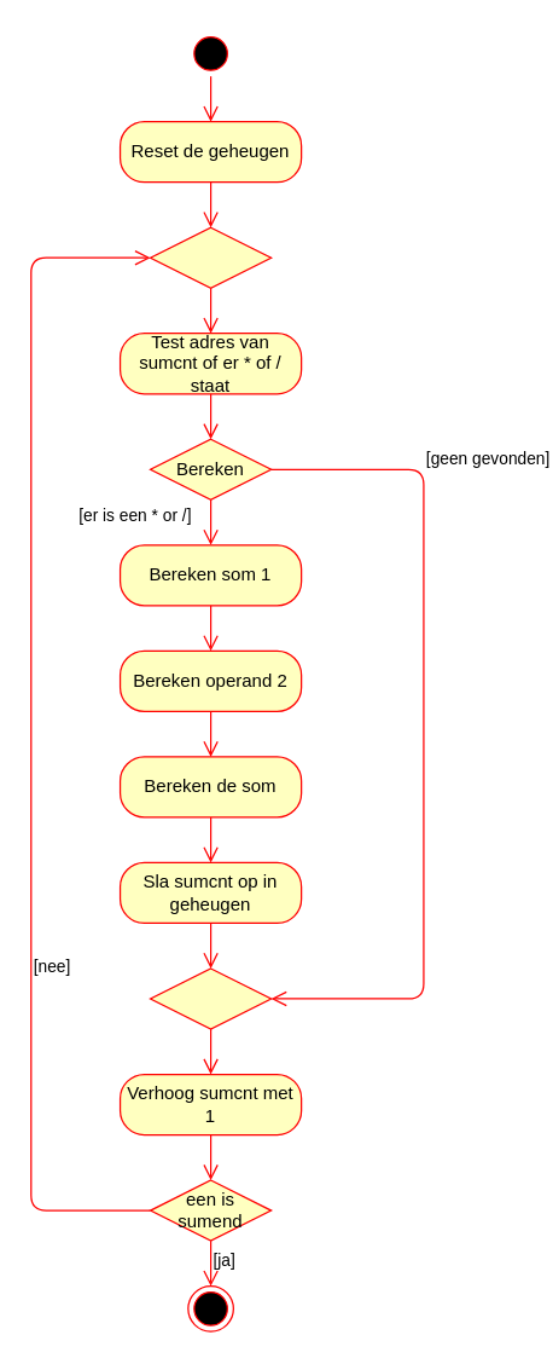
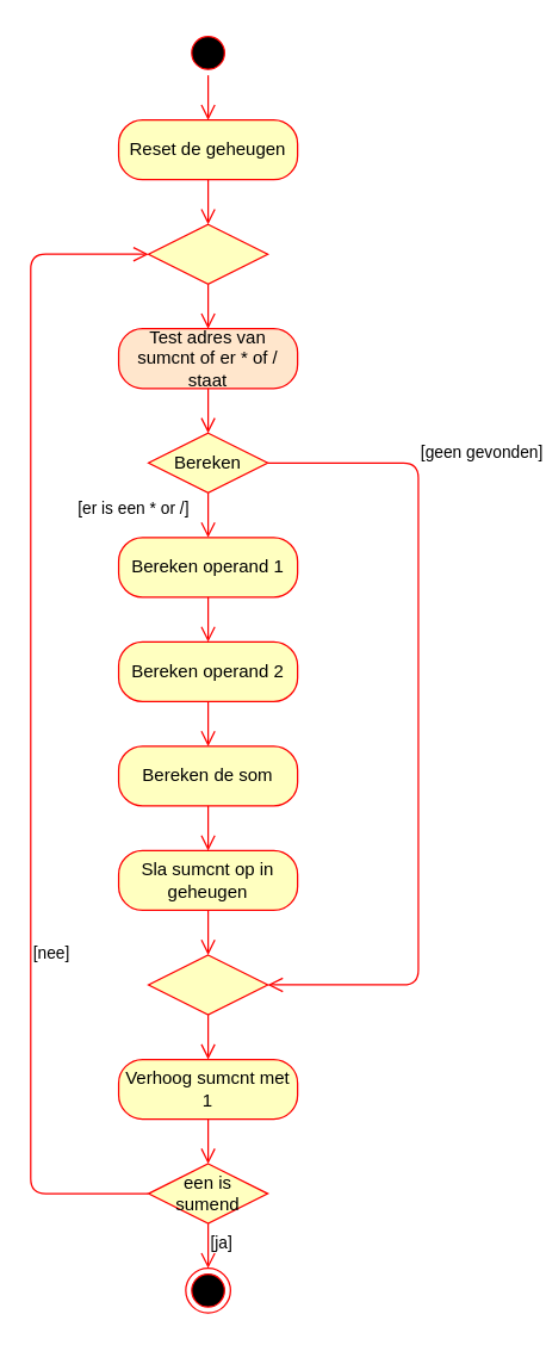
  <mxCell id="0" />
  <mxCell id="1" parent="0" />
  <mxCell id="2" value="" style="ellipse;html=1;shape=startState;fillColor=#000000;strokeColor=#ff0000;" vertex="1" parent="1"><mxGeometry x="124" y="20" width="30" height="30" as="geometry" /></mxCell>
  <mxCell id="3" value="" style="edgeStyle=orthogonalEdgeStyle;html=1;verticalAlign=bottom;endArrow=open;endSize=8;strokeColor=#ff0000;" edge="1" source="2" parent="1"><mxGeometry relative="1" as="geometry"><mxPoint x="139" y="80" as="targetPoint" /></mxGeometry></mxCell>
  <mxCell id="4" value="Reset de geheugen" style="rounded=1;whiteSpace=wrap;html=1;arcSize=40;fontColor=#000000;fillColor=#ffffc0;strokeColor=#ff0000;" vertex="1" parent="1"><mxGeometry x="79" y="80" width="120" height="40" as="geometry" /></mxCell>
  <mxCell id="5" value="" style="edgeStyle=orthogonalEdgeStyle;html=1;verticalAlign=bottom;endArrow=open;endSize=8;strokeColor=#ff0000;" edge="1" source="4" parent="1"><mxGeometry relative="1" as="geometry"><mxPoint x="139" y="150" as="targetPoint" /></mxGeometry></mxCell>
- <mxCell id="6" value="Test adres van sumcnt of er * of / staat" style="rounded=1;whiteSpace=wrap;html=1;arcSize=40;fontColor=#000000;fillColor=#ffffc0;strokeColor=#ff0000;" vertex="1" parent="1"><mxGeometry x="79" y="220" width="120" height="40" as="geometry" /></mxCell>
+ <mxCell id="6" value="Test adres van sumcnt of er * of / staat" style="rounded=1;whiteSpace=wrap;html=1;arcSize=40;fontColor=#000000;fillColor=#ffe6cc;strokeColor=#ff0000;" vertex="1" parent="1"><mxGeometry x="79" y="220" width="120" height="40" as="geometry" /></mxCell>
  <mxCell id="7" value="" style="edgeStyle=orthogonalEdgeStyle;html=1;verticalAlign=bottom;endArrow=open;endSize=8;strokeColor=#ff0000;" edge="1" source="6" parent="1"><mxGeometry relative="1" as="geometry"><mxPoint x="139" y="290" as="targetPoint" /></mxGeometry></mxCell>
  <mxCell id="8" value="Bereken" style="rhombus;whiteSpace=wrap;html=1;fillColor=#ffffc0;strokeColor=#ff0000;" vertex="1" parent="1"><mxGeometry x="99" y="290" width="80" height="40" as="geometry" /></mxCell>
  <mxCell id="9" value="[er is een * or /]" style="edgeStyle=orthogonalEdgeStyle;html=1;align=left;verticalAlign=bottom;endArrow=open;endSize=8;strokeColor=#ff0000;entryX=1;entryY=0.5;entryDx=0;entryDy=0;" edge="1" source="8" parent="1" target="21"><mxGeometry x="-0.489" y="-230" relative="1" as="geometry"><mxPoint x="260" y="350" as="targetPoint" /><Array as="points"><mxPoint x="280" y="310" /><mxPoint x="280" y="660" /></Array><mxPoint as="offset" /></mxGeometry></mxCell>
  <mxCell id="10" value="[geen gevonden]" style="edgeStyle=orthogonalEdgeStyle;html=1;align=left;verticalAlign=top;endArrow=open;endSize=8;strokeColor=#ff0000;" edge="1" source="8" parent="1"><mxGeometry x="-1" y="147" relative="1" as="geometry"><mxPoint x="139" y="360" as="targetPoint" /><mxPoint x="-6" y="-40" as="offset" /></mxGeometry></mxCell>
  <mxCell id="11" value="" style="rhombus;whiteSpace=wrap;html=1;fillColor=#ffffc0;strokeColor=#ff0000;" vertex="1" parent="1"><mxGeometry x="99" y="150" width="80" height="40" as="geometry" /></mxCell>
  <mxCell id="12" value="" style="edgeStyle=orthogonalEdgeStyle;html=1;align=left;verticalAlign=top;endArrow=open;endSize=8;strokeColor=#ff0000;" edge="1" source="11" parent="1"><mxGeometry x="-1" relative="1" as="geometry"><mxPoint x="139" y="220" as="targetPoint" /></mxGeometry></mxCell>
- <mxCell id="13" value="Bereken som 1" style="rounded=1;whiteSpace=wrap;html=1;arcSize=40;fontColor=#000000;fillColor=#ffffc0;strokeColor=#ff0000;" vertex="1" parent="1"><mxGeometry x="79" y="360" width="120" height="40" as="geometry" /></mxCell>
+ <mxCell id="13" value="Bereken operand 1" style="rounded=1;whiteSpace=wrap;html=1;arcSize=40;fontColor=#000000;fillColor=#ffffc0;strokeColor=#ff0000;" vertex="1" parent="1"><mxGeometry x="79" y="360" width="120" height="40" as="geometry" /></mxCell>
  <mxCell id="14" value="" style="edgeStyle=orthogonalEdgeStyle;html=1;verticalAlign=bottom;endArrow=open;endSize=8;strokeColor=#ff0000;" edge="1" source="13" parent="1"><mxGeometry relative="1" as="geometry"><mxPoint x="139" y="430" as="targetPoint" /></mxGeometry></mxCell>
  <mxCell id="15" value="Bereken operand 2" style="rounded=1;whiteSpace=wrap;html=1;arcSize=40;fontColor=#000000;fillColor=#ffffc0;strokeColor=#ff0000;" vertex="1" parent="1"><mxGeometry x="79" y="430" width="120" height="40" as="geometry" /></mxCell>
  <mxCell id="16" value="" style="edgeStyle=orthogonalEdgeStyle;html=1;verticalAlign=bottom;endArrow=open;endSize=8;strokeColor=#ff0000;" edge="1" source="15" parent="1"><mxGeometry relative="1" as="geometry"><mxPoint x="139" y="500" as="targetPoint" /></mxGeometry></mxCell>
  <mxCell id="17" value="Bereken de som" style="rounded=1;whiteSpace=wrap;html=1;arcSize=40;fontColor=#000000;fillColor=#ffffc0;strokeColor=#ff0000;" vertex="1" parent="1"><mxGeometry x="79" y="500" width="120" height="40" as="geometry" /></mxCell>
  <mxCell id="18" value="" style="edgeStyle=orthogonalEdgeStyle;html=1;verticalAlign=bottom;endArrow=open;endSize=8;strokeColor=#ff0000;" edge="1" source="17" parent="1"><mxGeometry relative="1" as="geometry"><mxPoint x="139" y="570" as="targetPoint" /></mxGeometry></mxCell>
  <mxCell id="19" value="Sla sumcnt op in geheugen" style="rounded=1;whiteSpace=wrap;html=1;arcSize=40;fontColor=#000000;fillColor=#ffffc0;strokeColor=#ff0000;" vertex="1" parent="1"><mxGeometry x="79" y="570" width="120" height="40" as="geometry" /></mxCell>
  <mxCell id="20" value="" style="edgeStyle=orthogonalEdgeStyle;html=1;verticalAlign=bottom;endArrow=open;endSize=8;strokeColor=#ff0000;" edge="1" source="19" parent="1"><mxGeometry relative="1" as="geometry"><mxPoint x="139" y="640" as="targetPoint" /></mxGeometry></mxCell>
  <mxCell id="21" value="" style="rhombus;whiteSpace=wrap;html=1;fillColor=#ffffc0;strokeColor=#ff0000;" vertex="1" parent="1"><mxGeometry x="99" y="640" width="80" height="40" as="geometry" /></mxCell>
  <mxCell id="22" value="" style="edgeStyle=orthogonalEdgeStyle;html=1;align=left;verticalAlign=top;endArrow=open;endSize=8;strokeColor=#ff0000;" edge="1" source="21" parent="1"><mxGeometry x="-1" relative="1" as="geometry"><mxPoint x="139" y="710" as="targetPoint" /></mxGeometry></mxCell>
  <mxCell id="23" value="Verhoog sumcnt met 1" style="rounded=1;whiteSpace=wrap;html=1;arcSize=40;fontColor=#000000;fillColor=#ffffc0;strokeColor=#ff0000;" vertex="1" parent="1"><mxGeometry x="79" y="710" width="120" height="40" as="geometry" /></mxCell>
  <mxCell id="24" value="" style="edgeStyle=orthogonalEdgeStyle;html=1;verticalAlign=bottom;endArrow=open;endSize=8;strokeColor=#ff0000;" edge="1" source="23" parent="1"><mxGeometry relative="1" as="geometry"><mxPoint x="139" y="780" as="targetPoint" /></mxGeometry></mxCell>
  <mxCell id="25" value="een is sumend" style="rhombus;whiteSpace=wrap;html=1;fillColor=#ffffc0;strokeColor=#ff0000;" vertex="1" parent="1"><mxGeometry x="99" y="780" width="80" height="40" as="geometry" /></mxCell>
  <mxCell id="26" value="[nee]" style="edgeStyle=orthogonalEdgeStyle;html=1;align=left;verticalAlign=bottom;endArrow=open;endSize=8;strokeColor=#ff0000;entryX=0;entryY=0.5;entryDx=0;entryDy=0;" edge="1" source="25" parent="1" target="11"><mxGeometry x="-0.414" relative="1" as="geometry"><mxPoint x="30" y="770" as="targetPoint" /><Array as="points"><mxPoint x="20" y="800" /><mxPoint x="20" y="170" /></Array><mxPoint as="offset" /></mxGeometry></mxCell>
  <mxCell id="27" value="[ja]" style="edgeStyle=orthogonalEdgeStyle;html=1;align=left;verticalAlign=top;endArrow=open;endSize=8;strokeColor=#ff0000;" edge="1" source="25" parent="1"><mxGeometry x="-1" relative="1" as="geometry"><mxPoint x="139" y="850" as="targetPoint" /></mxGeometry></mxCell>
  <mxCell id="28" value="" style="ellipse;html=1;shape=endState;fillColor=#000000;strokeColor=#ff0000;" vertex="1" parent="1"><mxGeometry x="124" y="850" width="30" height="30" as="geometry" /></mxCell>
